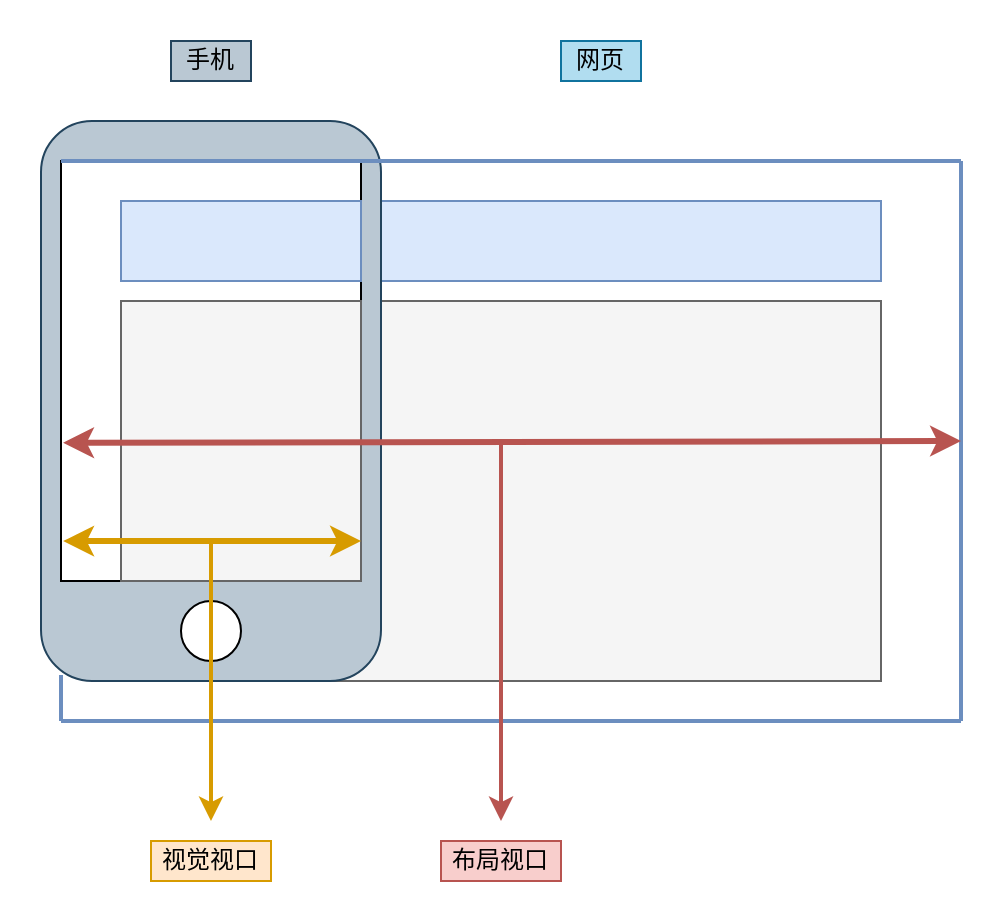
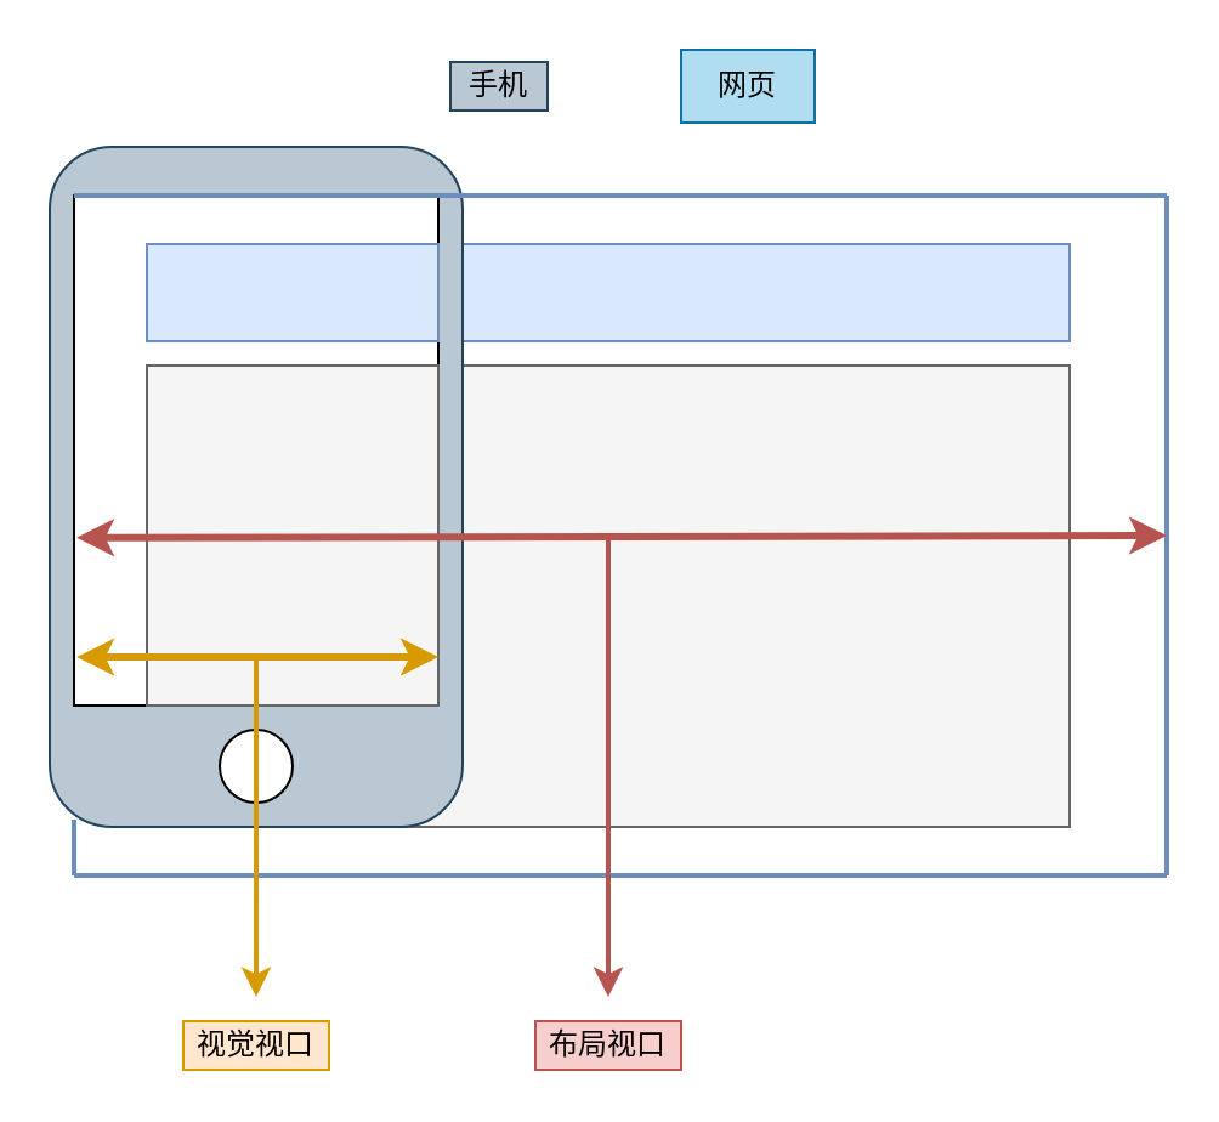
  <mxCell id="0" />
  <mxCell id="1" parent="0" />
  <mxCell id="2" value="" style="rounded=0;whiteSpace=wrap;html=1;fillColor=#f5f5f5;strokeColor=#666666;fontColor=#333333;" vertex="1" parent="1"><mxGeometry x="60" y="150" width="380" height="190" as="geometry" /></mxCell>
  <mxCell id="3" value="" style="rounded=0;whiteSpace=wrap;html=1;fillColor=#dae8fc;strokeColor=#6c8ebf;" vertex="1" parent="1"><mxGeometry x="60" y="100" width="380" height="40" as="geometry" /></mxCell>
  <mxCell id="4" value="" style="rounded=1;whiteSpace=wrap;html=1;fillColor=#bac8d3;strokeColor=#23445d;" vertex="1" parent="1"><mxGeometry x="20" y="60" width="170" height="280" as="geometry" /></mxCell>
  <mxCell id="5" value="" style="ellipse;whiteSpace=wrap;html=1;aspect=fixed;" vertex="1" parent="1"><mxGeometry x="90" y="300" width="30" height="30" as="geometry" /></mxCell>
  <mxCell id="6" value="" style="rounded=0;whiteSpace=wrap;html=1;" vertex="1" parent="1"><mxGeometry x="30" y="80" width="150" height="210" as="geometry" /></mxCell>
  <mxCell id="7" value="" style="endArrow=none;html=1;exitX=0;exitY=0;exitDx=0;exitDy=0;fillColor=#dae8fc;strokeColor=#6c8ebf;strokeWidth=2;" edge="1" parent="1" source="6"><mxGeometry width="50" height="50" relative="1" as="geometry"><mxPoint x="330" y="160" as="sourcePoint" /><mxPoint x="480" y="80" as="targetPoint" /></mxGeometry></mxCell>
  <mxCell id="8" value="" style="endArrow=none;html=1;fillColor=#dae8fc;strokeColor=#6c8ebf;strokeWidth=2;" edge="1" parent="1"><mxGeometry width="50" height="50" relative="1" as="geometry"><mxPoint x="30" y="360" as="sourcePoint" /><mxPoint x="480" y="360" as="targetPoint" /></mxGeometry></mxCell>
  <mxCell id="9" value="" style="rounded=0;whiteSpace=wrap;html=1;fillColor=#dae8fc;strokeColor=#6c8ebf;" vertex="1" parent="1"><mxGeometry x="60" y="100" width="120" height="40" as="geometry" /></mxCell>
  <mxCell id="10" value="" style="rounded=0;whiteSpace=wrap;html=1;fillColor=#f5f5f5;strokeColor=#666666;fontColor=#333333;" vertex="1" parent="1"><mxGeometry x="60" y="150" width="120" height="140" as="geometry" /></mxCell>
  <mxCell id="11" value="" style="endArrow=none;html=1;fillColor=#dae8fc;strokeColor=#6c8ebf;strokeWidth=2;" edge="1" parent="1"><mxGeometry width="50" height="50" relative="1" as="geometry"><mxPoint x="30" y="360" as="sourcePoint" /><mxPoint x="30" y="337" as="targetPoint" /></mxGeometry></mxCell>
  <mxCell id="12" value="" style="endArrow=none;html=1;fillColor=#dae8fc;strokeColor=#6c8ebf;strokeWidth=2;" edge="1" parent="1"><mxGeometry width="50" height="50" relative="1" as="geometry"><mxPoint x="480" y="360" as="sourcePoint" /><mxPoint x="480" y="80" as="targetPoint" /></mxGeometry></mxCell>
- <mxCell id="13" value="网页" style="text;html=1;strokeColor=#10739e;fillColor=#b1ddf0;align=center;verticalAlign=middle;whiteSpace=wrap;rounded=0;" vertex="1" parent="1"><mxGeometry x="280" y="20" width="40" height="20" as="geometry" /></mxCell>
- <mxCell id="14" value="手机" style="text;html=1;strokeColor=#23445d;fillColor=#bac8d3;align=center;verticalAlign=middle;whiteSpace=wrap;rounded=0;" vertex="1" parent="1"><mxGeometry x="85" y="20" width="40" height="20" as="geometry" /></mxCell>
+ <mxCell id="13" value="网页" style="text;html=1;strokeColor=#10739e;fillColor=#b1ddf0;align=center;verticalAlign=middle;whiteSpace=wrap;rounded=0;" vertex="1" parent="1"><mxGeometry x="280" y="20" width="55" height="30" as="geometry" /></mxCell>
+ <mxCell id="14" value="手机" style="text;html=1;strokeColor=#23445d;fillColor=#bac8d3;align=center;verticalAlign=middle;whiteSpace=wrap;rounded=0;" vertex="1" parent="1"><mxGeometry x="185" y="25" width="40" height="20" as="geometry" /></mxCell>
  <mxCell id="15" value="" style="endArrow=classic;startArrow=classic;html=1;exitX=0.007;exitY=0.671;exitDx=0;exitDy=0;exitPerimeter=0;strokeWidth=3;fillColor=#f8cecc;strokeColor=#b85450;" edge="1" parent="1" source="6"><mxGeometry width="50" height="50" relative="1" as="geometry"><mxPoint x="260" y="270" as="sourcePoint" /><mxPoint x="480" y="220" as="targetPoint" /></mxGeometry></mxCell>
  <mxCell id="16" value="" style="endArrow=classic;html=1;strokeWidth=2;fillColor=#f8cecc;strokeColor=#b85450;" edge="1" parent="1"><mxGeometry width="50" height="50" relative="1" as="geometry"><mxPoint x="250" y="220" as="sourcePoint" /><mxPoint x="250" y="410" as="targetPoint" /></mxGeometry></mxCell>
  <mxCell id="17" value="布局视口" style="text;html=1;strokeColor=#b85450;fillColor=#f8cecc;align=center;verticalAlign=middle;whiteSpace=wrap;rounded=0;" vertex="1" parent="1"><mxGeometry x="220" y="420" width="60" height="20" as="geometry" /></mxCell>
  <mxCell id="18" value="" style="endArrow=classic;startArrow=classic;html=1;strokeWidth=3;exitX=0.007;exitY=0.905;exitDx=0;exitDy=0;exitPerimeter=0;fillColor=#ffe6cc;strokeColor=#d79b00;" edge="1" parent="1" source="6"><mxGeometry width="50" height="50" relative="1" as="geometry"><mxPoint x="140" y="300" as="sourcePoint" /><mxPoint x="180" y="270" as="targetPoint" /></mxGeometry></mxCell>
  <mxCell id="19" value="" style="endArrow=classic;html=1;strokeWidth=2;fillColor=#ffe6cc;strokeColor=#d79b00;" edge="1" parent="1"><mxGeometry width="50" height="50" relative="1" as="geometry"><mxPoint x="105" y="270" as="sourcePoint" /><mxPoint x="105" y="410" as="targetPoint" /></mxGeometry></mxCell>
  <mxCell id="20" value="视觉视口" style="text;html=1;strokeColor=#d79b00;fillColor=#ffe6cc;align=center;verticalAlign=middle;whiteSpace=wrap;rounded=0;" vertex="1" parent="1"><mxGeometry x="75" y="420" width="60" height="20" as="geometry" /></mxCell>
